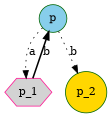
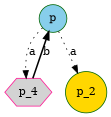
  digraph {
    node [color=darkgreen shape=circle style=filled]
    edge [style=dotted]
    p [fillcolor=skyblue]
-   p_1 [color=deeppink fillcolor=lightgrey shape=hexagon]
+   p_1 [color=deeppink fillcolor=lightgrey shape=hexagon label=p_4]
    p_2 [fillcolor=gold]
    p -> p_1 [label=a]
-   p -> p_2 [label=b]
+   p -> p_2 [label=a]
    p_1 -> p [label=b style=bold]
  }
